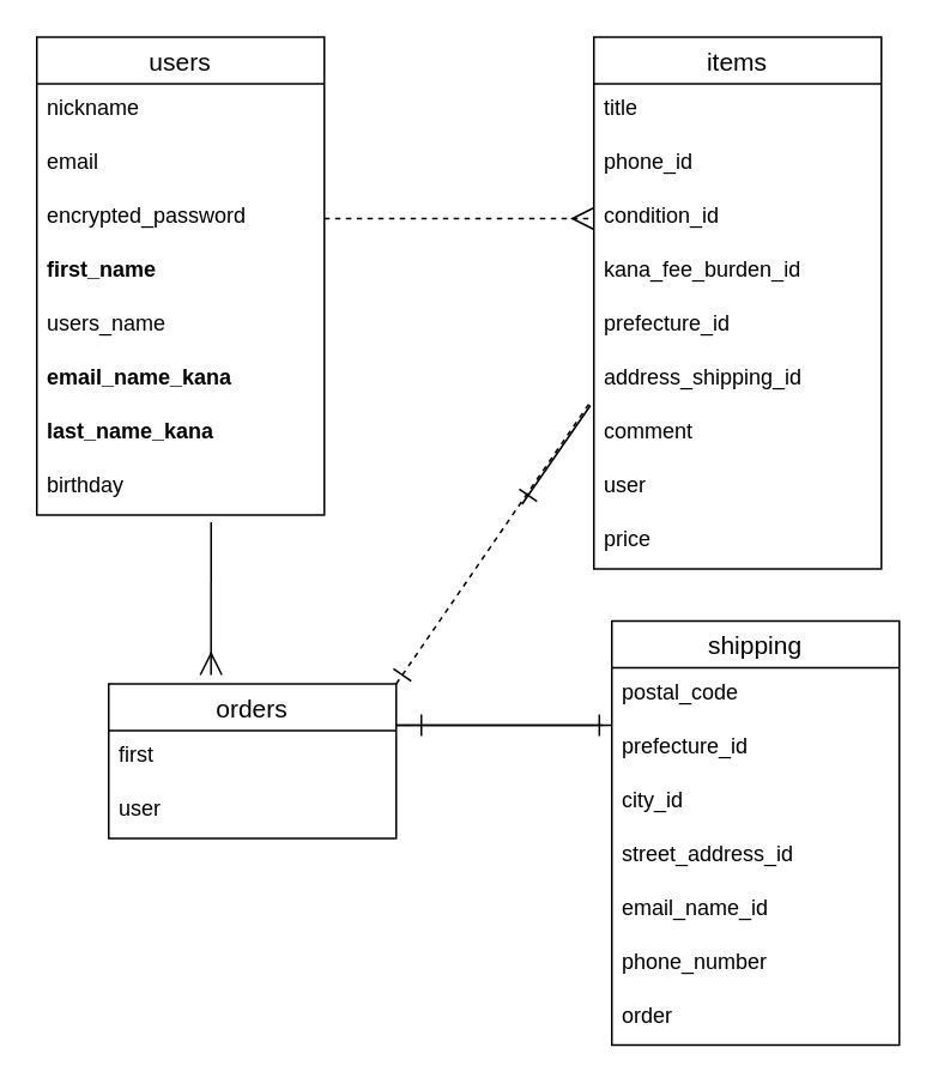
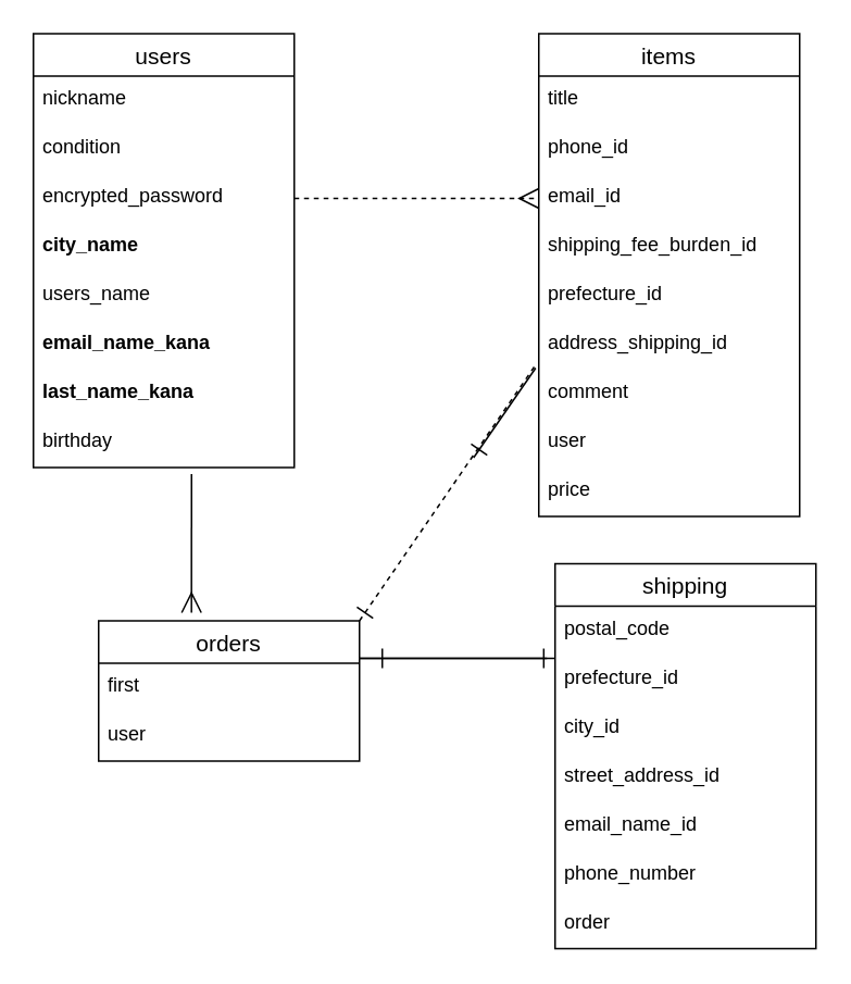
  <mxCell id="0" />
  <mxCell id="1" parent="0" />
  <mxCell id="2" value="users" style="swimlane;fontStyle=0;childLayout=stackLayout;horizontal=1;startSize=26;horizontalStack=0;resizeParent=1;resizeParentMax=0;resizeLast=0;collapsible=1;marginBottom=0;align=center;fontSize=14;" parent="1" vertex="1"><mxGeometry x="20" y="20" width="160" height="266" as="geometry" /></mxCell>
  <mxCell id="3" value="nickname " style="text;strokeColor=none;fillColor=none;spacingLeft=4;spacingRight=4;overflow=hidden;rotatable=0;points=[[0,0.5],[1,0.5]];portConstraint=eastwest;fontSize=12;" parent="2" vertex="1"><mxGeometry y="26" width="160" height="30" as="geometry" /></mxCell>
- <mxCell id="4" value="email " style="text;strokeColor=none;fillColor=none;spacingLeft=4;spacingRight=4;overflow=hidden;rotatable=0;points=[[0,0.5],[1,0.5]];portConstraint=eastwest;fontSize=12;" parent="2" vertex="1"><mxGeometry y="56" width="160" height="30" as="geometry" /></mxCell>
+ <mxCell id="4" value="condition " style="text;strokeColor=none;fillColor=none;spacingLeft=4;spacingRight=4;overflow=hidden;rotatable=0;points=[[0,0.5],[1,0.5]];portConstraint=eastwest;fontSize=12;" parent="2" vertex="1"><mxGeometry y="56" width="160" height="30" as="geometry" /></mxCell>
  <mxCell id="5" value="encrypted_password" style="text;strokeColor=none;fillColor=none;spacingLeft=4;spacingRight=4;overflow=hidden;rotatable=0;points=[[0,0.5],[1,0.5]];portConstraint=eastwest;fontSize=12;" parent="2" vertex="1"><mxGeometry y="86" width="160" height="30" as="geometry" /></mxCell>
- <mxCell id="6" value="first_name" style="text;strokeColor=none;fillColor=none;spacingLeft=4;spacingRight=4;overflow=hidden;rotatable=0;points=[[0,0.5],[1,0.5]];portConstraint=eastwest;fontSize=12;fontStyle=1" parent="2" vertex="1"><mxGeometry y="116" width="160" height="30" as="geometry" /></mxCell>
+ <mxCell id="6" value="city_name" style="text;strokeColor=none;fillColor=none;spacingLeft=4;spacingRight=4;overflow=hidden;rotatable=0;points=[[0,0.5],[1,0.5]];portConstraint=eastwest;fontSize=12;fontStyle=1" parent="2" vertex="1"><mxGeometry y="116" width="160" height="30" as="geometry" /></mxCell>
  <mxCell id="7" value="users_name " style="text;strokeColor=none;fillColor=none;spacingLeft=4;spacingRight=4;overflow=hidden;rotatable=0;points=[[0,0.5],[1,0.5]];portConstraint=eastwest;fontSize=12;fontStyle=0" parent="2" vertex="1"><mxGeometry y="146" width="160" height="30" as="geometry" /></mxCell>
  <mxCell id="8" value="email_name_kana" style="text;strokeColor=none;fillColor=none;spacingLeft=4;spacingRight=4;overflow=hidden;rotatable=0;points=[[0,0.5],[1,0.5]];portConstraint=eastwest;fontSize=12;fontStyle=1" parent="2" vertex="1"><mxGeometry y="176" width="160" height="30" as="geometry" /></mxCell>
  <mxCell id="9" value="last_name_kana" style="text;strokeColor=none;fillColor=none;spacingLeft=4;spacingRight=4;overflow=hidden;rotatable=0;points=[[0,0.5],[1,0.5]];portConstraint=eastwest;fontSize=12;fontStyle=1" parent="2" vertex="1"><mxGeometry y="206" width="160" height="30" as="geometry" /></mxCell>
  <mxCell id="10" value="birthday" style="text;strokeColor=none;fillColor=none;spacingLeft=4;spacingRight=4;overflow=hidden;rotatable=0;points=[[0,0.5],[1,0.5]];portConstraint=eastwest;fontSize=12;fontStyle=0" parent="2" vertex="1"><mxGeometry y="236" width="160" height="30" as="geometry" /></mxCell>
  <mxCell id="11" value="items" style="swimlane;fontStyle=0;childLayout=stackLayout;horizontal=1;startSize=26;horizontalStack=0;resizeParent=1;resizeParentMax=0;resizeLast=0;collapsible=1;marginBottom=0;align=center;fontSize=14;" parent="1" vertex="1"><mxGeometry x="330" y="20" width="160" height="296" as="geometry" /></mxCell>
  <mxCell id="12" value="title" style="text;strokeColor=none;fillColor=none;spacingLeft=4;spacingRight=4;overflow=hidden;rotatable=0;points=[[0,0.5],[1,0.5]];portConstraint=eastwest;fontSize=12;" parent="11" vertex="1"><mxGeometry y="26" width="160" height="30" as="geometry" /></mxCell>
  <mxCell id="13" value="phone_id" style="text;strokeColor=none;fillColor=none;spacingLeft=4;spacingRight=4;overflow=hidden;rotatable=0;points=[[0,0.5],[1,0.5]];portConstraint=eastwest;fontSize=12;" parent="11" vertex="1"><mxGeometry y="56" width="160" height="30" as="geometry" /></mxCell>
- <mxCell id="14" value="condition_id" style="text;strokeColor=none;fillColor=none;spacingLeft=4;spacingRight=4;overflow=hidden;rotatable=0;points=[[0,0.5],[1,0.5]];portConstraint=eastwest;fontSize=12;" parent="11" vertex="1"><mxGeometry y="86" width="160" height="30" as="geometry" /></mxCell>
- <mxCell id="15" value="kana_fee_burden_id" style="text;strokeColor=none;fillColor=none;spacingLeft=4;spacingRight=4;overflow=hidden;rotatable=0;points=[[0,0.5],[1,0.5]];portConstraint=eastwest;fontSize=12;" parent="11" vertex="1"><mxGeometry y="116" width="160" height="30" as="geometry" /></mxCell>
+ <mxCell id="14" value="email_id" style="text;strokeColor=none;fillColor=none;spacingLeft=4;spacingRight=4;overflow=hidden;rotatable=0;points=[[0,0.5],[1,0.5]];portConstraint=eastwest;fontSize=12;" parent="11" vertex="1"><mxGeometry y="86" width="160" height="30" as="geometry" /></mxCell>
+ <mxCell id="15" value="shipping_fee_burden_id" style="text;strokeColor=none;fillColor=none;spacingLeft=4;spacingRight=4;overflow=hidden;rotatable=0;points=[[0,0.5],[1,0.5]];portConstraint=eastwest;fontSize=12;" parent="11" vertex="1"><mxGeometry y="116" width="160" height="30" as="geometry" /></mxCell>
  <mxCell id="16" value="prefecture_id" style="text;strokeColor=none;fillColor=none;spacingLeft=4;spacingRight=4;overflow=hidden;rotatable=0;points=[[0,0.5],[1,0.5]];portConstraint=eastwest;fontSize=12;" parent="11" vertex="1"><mxGeometry y="146" width="160" height="30" as="geometry" /></mxCell>
  <mxCell id="17" value="address_shipping_id" style="text;strokeColor=none;fillColor=none;spacingLeft=4;spacingRight=4;overflow=hidden;rotatable=0;points=[[0,0.5],[1,0.5]];portConstraint=eastwest;fontSize=12;" parent="11" vertex="1"><mxGeometry y="176" width="160" height="30" as="geometry" /></mxCell>
  <mxCell id="18" value="comment " style="text;strokeColor=none;fillColor=none;spacingLeft=4;spacingRight=4;overflow=hidden;rotatable=0;points=[[0,0.5],[1,0.5]];portConstraint=eastwest;fontSize=12;" parent="11" vertex="1"><mxGeometry y="206" width="160" height="30" as="geometry" /></mxCell>
  <mxCell id="19" value="user" style="text;strokeColor=none;fillColor=none;spacingLeft=4;spacingRight=4;overflow=hidden;rotatable=0;points=[[0,0.5],[1,0.5]];portConstraint=eastwest;fontSize=12;" parent="11" vertex="1"><mxGeometry y="236" width="160" height="30" as="geometry" /></mxCell>
  <mxCell id="20" value="price" style="text;strokeColor=none;fillColor=none;spacingLeft=4;spacingRight=4;overflow=hidden;rotatable=0;points=[[0,0.5],[1,0.5]];portConstraint=eastwest;fontSize=12;fontStyle=0" parent="11" vertex="1"><mxGeometry y="266" width="160" height="30" as="geometry" /></mxCell>
  <mxCell id="21" style="edgeStyle=none;html=1;exitX=1;exitY=0.5;exitDx=0;exitDy=0;entryX=0;entryY=0.5;entryDx=0;entryDy=0;endArrow=ERmany;endFill=0;strokeWidth=1;endSize=10;startSize=10;jumpSize=7;targetPerimeterSpacing=0;dashed=1;" parent="1" source="5" target="14" edge="1"><mxGeometry relative="1" as="geometry" /></mxCell>
  <mxCell id="22" value="orders" style="swimlane;fontStyle=0;childLayout=stackLayout;horizontal=1;startSize=26;horizontalStack=0;resizeParent=1;resizeParentMax=0;resizeLast=0;collapsible=1;marginBottom=0;align=center;fontSize=14;" parent="1" vertex="1"><mxGeometry x="60" y="380" width="160" height="86" as="geometry" /></mxCell>
  <mxCell id="23" value="first" style="text;strokeColor=none;fillColor=none;spacingLeft=4;spacingRight=4;overflow=hidden;rotatable=0;points=[[0,0.5],[1,0.5]];portConstraint=eastwest;fontSize=12;" parent="22" vertex="1"><mxGeometry y="26" width="160" height="30" as="geometry" /></mxCell>
  <mxCell id="24" value="user" style="text;strokeColor=none;fillColor=none;spacingLeft=4;spacingRight=4;overflow=hidden;rotatable=0;points=[[0,0.5],[1,0.5]];portConstraint=eastwest;fontSize=12;" parent="22" vertex="1"><mxGeometry y="56" width="160" height="30" as="geometry" /></mxCell>
  <mxCell id="25" value="shipping" style="swimlane;fontStyle=0;childLayout=stackLayout;horizontal=1;startSize=26;horizontalStack=0;resizeParent=1;resizeParentMax=0;resizeLast=0;collapsible=1;marginBottom=0;align=center;fontSize=14;" parent="1" vertex="1"><mxGeometry x="340" y="345" width="160" height="236" as="geometry" /></mxCell>
  <mxCell id="26" value="postal_code" style="text;strokeColor=none;fillColor=none;spacingLeft=4;spacingRight=4;overflow=hidden;rotatable=0;points=[[0,0.5],[1,0.5]];portConstraint=eastwest;fontSize=12;" parent="25" vertex="1"><mxGeometry y="26" width="160" height="30" as="geometry" /></mxCell>
  <mxCell id="27" value="prefecture_id" style="text;strokeColor=none;fillColor=none;spacingLeft=4;spacingRight=4;overflow=hidden;rotatable=0;points=[[0,0.5],[1,0.5]];portConstraint=eastwest;fontSize=12;" parent="25" vertex="1"><mxGeometry y="56" width="160" height="30" as="geometry" /></mxCell>
  <mxCell id="28" value="city_id " style="text;strokeColor=none;fillColor=none;spacingLeft=4;spacingRight=4;overflow=hidden;rotatable=0;points=[[0,0.5],[1,0.5]];portConstraint=eastwest;fontSize=12;" parent="25" vertex="1"><mxGeometry y="86" width="160" height="30" as="geometry" /></mxCell>
  <mxCell id="29" value="street_address_id " style="text;strokeColor=none;fillColor=none;spacingLeft=4;spacingRight=4;overflow=hidden;rotatable=0;points=[[0,0.5],[1,0.5]];portConstraint=eastwest;fontSize=12;" parent="25" vertex="1"><mxGeometry y="116" width="160" height="30" as="geometry" /></mxCell>
  <mxCell id="30" value="email_name_id " style="text;strokeColor=none;fillColor=none;spacingLeft=4;spacingRight=4;overflow=hidden;rotatable=0;points=[[0,0.5],[1,0.5]];portConstraint=eastwest;fontSize=12;" parent="25" vertex="1"><mxGeometry y="146" width="160" height="30" as="geometry" /></mxCell>
  <mxCell id="31" value="phone_number" style="text;strokeColor=none;fillColor=none;spacingLeft=4;spacingRight=4;overflow=hidden;rotatable=0;points=[[0,0.5],[1,0.5]];portConstraint=eastwest;fontSize=12;" parent="25" vertex="1"><mxGeometry y="176" width="160" height="30" as="geometry" /></mxCell>
  <mxCell id="32" value="order" style="text;strokeColor=none;fillColor=none;spacingLeft=4;spacingRight=4;overflow=hidden;rotatable=0;points=[[0,0.5],[1,0.5]];portConstraint=eastwest;fontSize=12;" parent="25" vertex="1"><mxGeometry y="206" width="160" height="30" as="geometry" /></mxCell>
  <mxCell id="33" style="edgeStyle=none;html=1;entryX=0.356;entryY=-0.058;entryDx=0;entryDy=0;endArrow=ERmany;endFill=0;strokeWidth=1;endSize=10;startSize=10;jumpSize=7;targetPerimeterSpacing=0;entryPerimeter=0;" parent="1" target="22" edge="1"><mxGeometry relative="1" as="geometry"><mxPoint x="117" y="290" as="sourcePoint" /><mxPoint x="230" y="270" as="targetPoint" /></mxGeometry></mxCell>
  <mxCell id="34" value="" style="endArrow=none;html=1;rounded=0;strokeWidth=1;startSize=10;endSize=10;targetPerimeterSpacing=0;jumpSize=7;entryX=-0.031;entryY=0.067;entryDx=0;entryDy=0;entryPerimeter=0;startArrow=ERone;startFill=0;" parent="1" target="27" edge="1"><mxGeometry relative="1" as="geometry"><mxPoint x="240" y="403" as="sourcePoint" /><mxPoint x="330" y="403" as="targetPoint" /><Array as="points"><mxPoint x="220" y="403" /></Array></mxGeometry></mxCell>
  <mxCell id="35" value="" style="endArrow=none;html=1;rounded=0;strokeWidth=1;startSize=10;endSize=10;targetPerimeterSpacing=0;jumpSize=7;startArrow=ERone;startFill=0;exitX=-0.006;exitY=1.067;exitDx=0;exitDy=0;exitPerimeter=0;" parent="1" source="26" edge="1"><mxGeometry relative="1" as="geometry"><mxPoint x="318" y="402.5" as="sourcePoint" /><mxPoint x="340" y="403" as="targetPoint" /><Array as="points"><mxPoint x="220" y="403" /><mxPoint x="280" y="403" /></Array></mxGeometry></mxCell>
  <mxCell id="36" value="" style="endArrow=none;html=1;rounded=0;strokeWidth=1;startSize=10;endSize=10;targetPerimeterSpacing=0;jumpSize=7;startArrow=ERone;startFill=0;entryX=-0.012;entryY=-0.1;entryDx=0;entryDy=0;entryPerimeter=0;exitX=1;exitY=0;exitDx=0;exitDy=0;dashed=1;" parent="1" source="22" target="18" edge="1"><mxGeometry relative="1" as="geometry"><mxPoint x="230" y="360" as="sourcePoint" /><mxPoint x="310" y="260" as="targetPoint" /></mxGeometry></mxCell>
  <mxCell id="37" value="" style="endArrow=none;html=1;rounded=0;strokeWidth=1;startSize=10;endSize=10;targetPerimeterSpacing=0;jumpSize=7;startArrow=ERone;startFill=0;entryX=-0.012;entryY=-0.033;entryDx=0;entryDy=0;entryPerimeter=0;" parent="1" target="18" edge="1"><mxGeometry relative="1" as="geometry"><mxPoint x="290" y="280" as="sourcePoint" /><mxPoint x="318.08" y="263" as="targetPoint" /></mxGeometry></mxCell>
